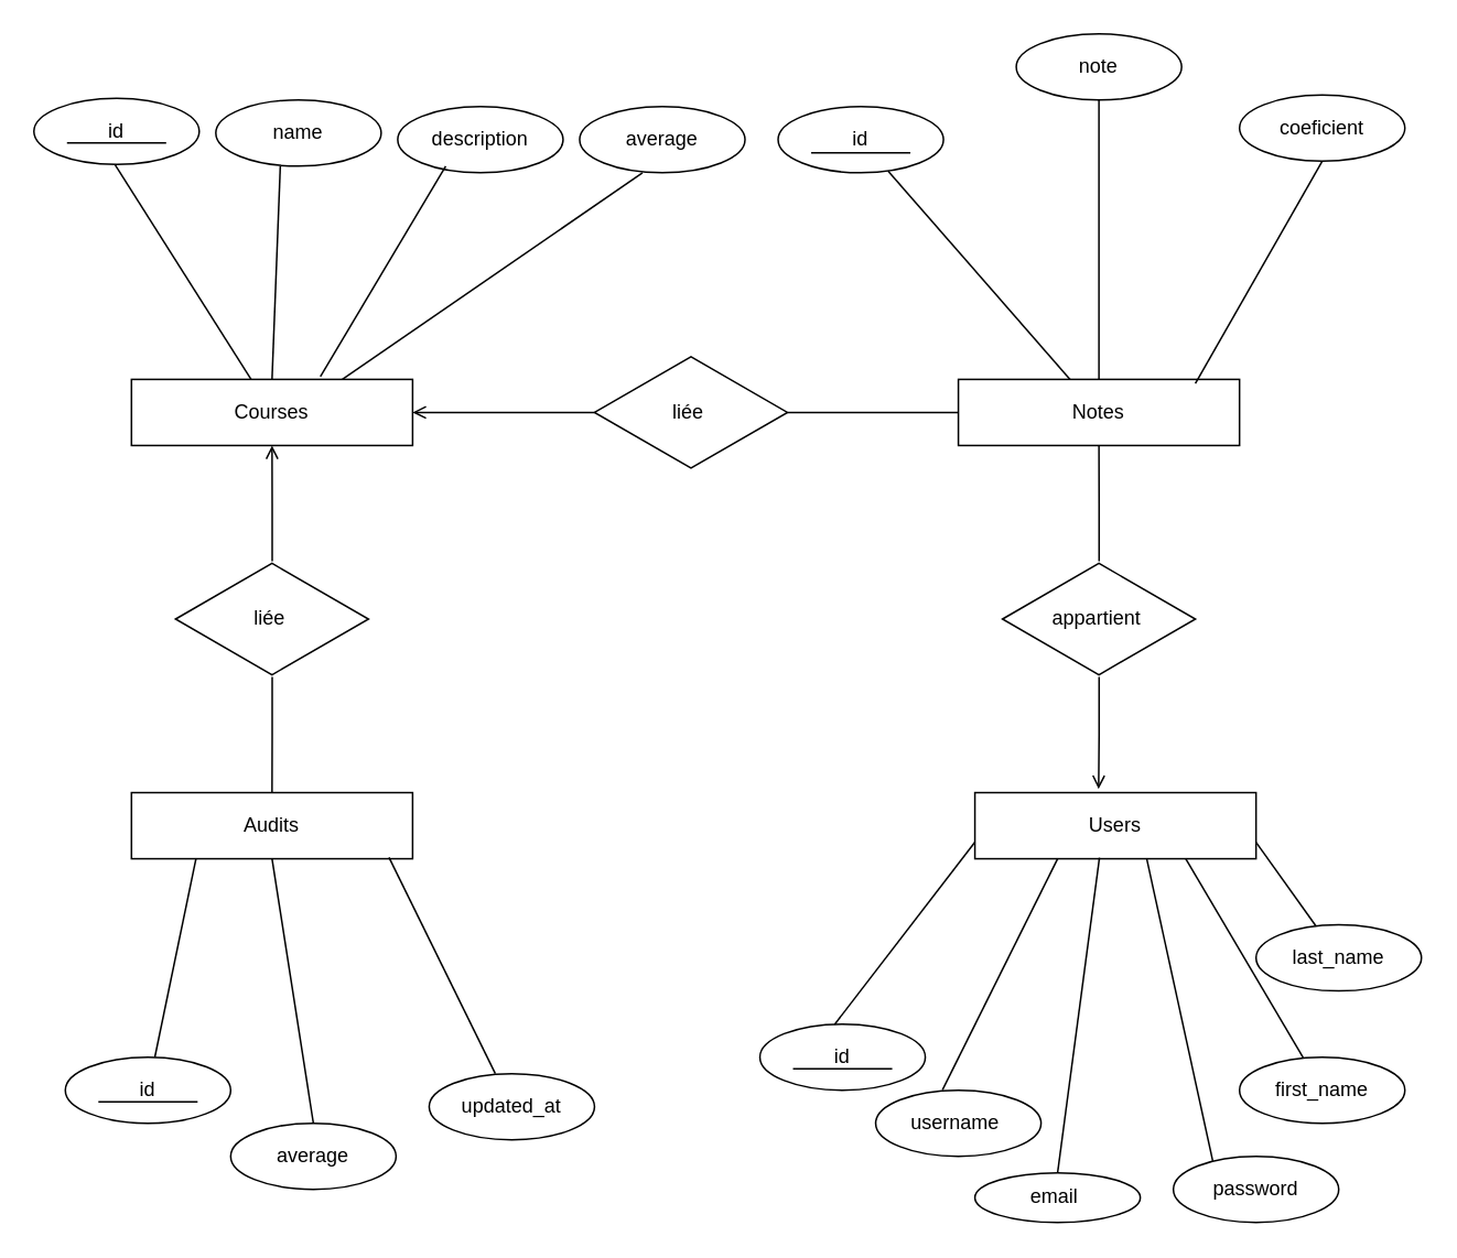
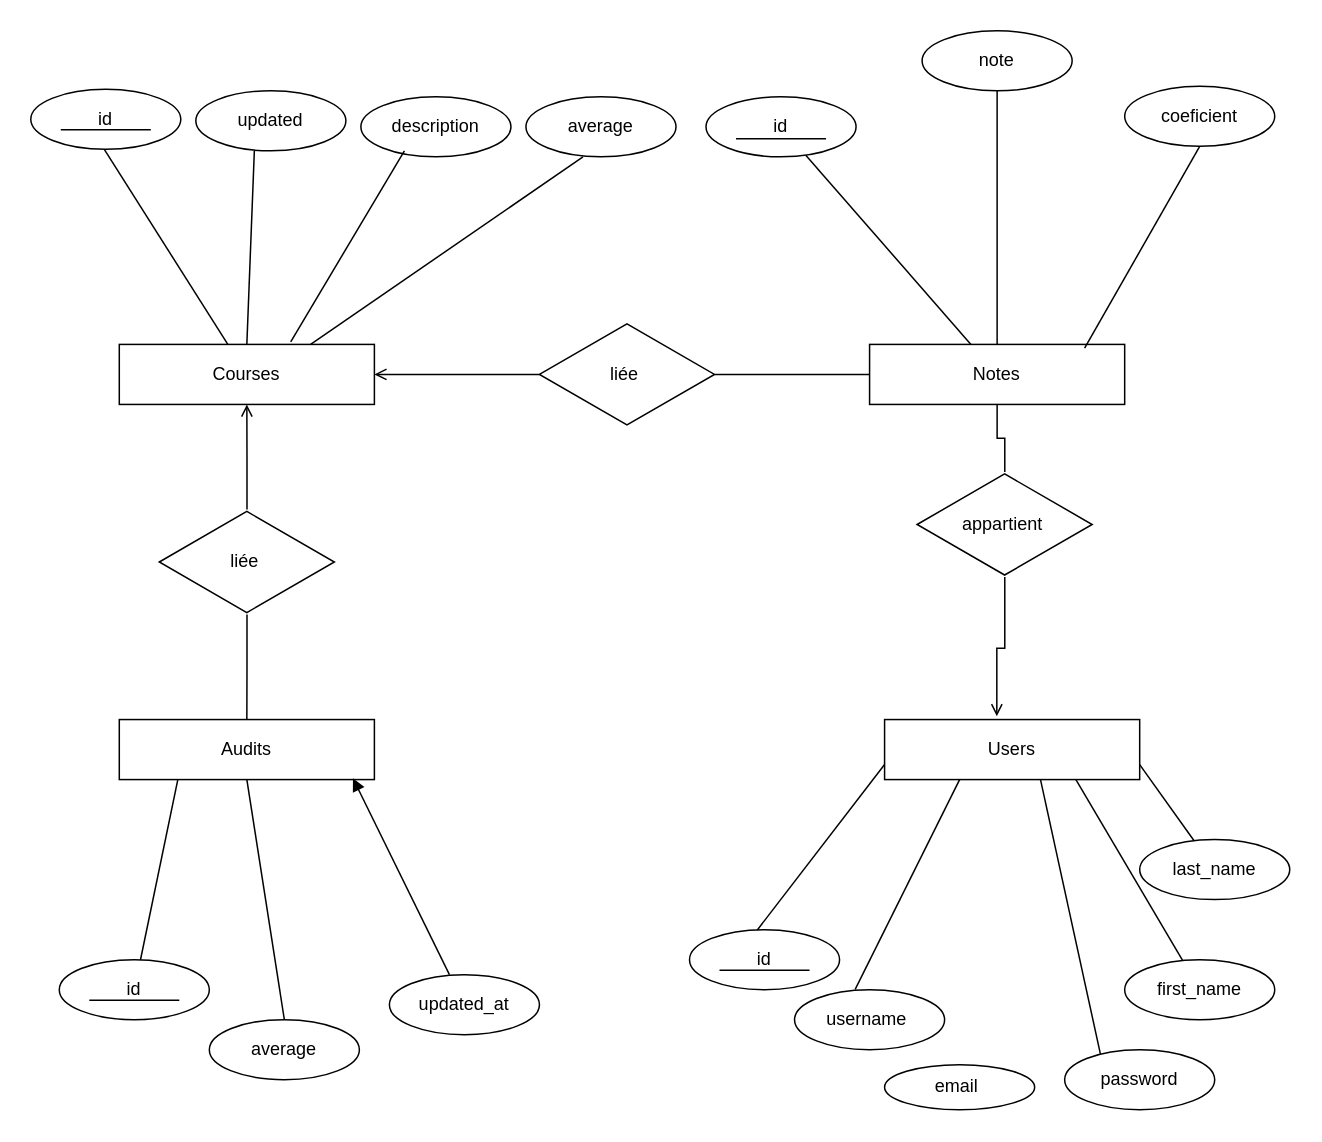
  <mxCell id="0" />
  <mxCell id="1" parent="0" />
- <mxCell id="2" value="name" style="ellipse;whiteSpace=wrap;html=1;align=center;newEdgeStyle={&quot;edgeStyle&quot;:&quot;entityRelationEdgeStyle&quot;,&quot;startArrow&quot;:&quot;none&quot;,&quot;endArrow&quot;:&quot;none&quot;,&quot;segment&quot;:10,&quot;curved&quot;:1,&quot;sourcePerimeterSpacing&quot;:0,&quot;targetPerimeterSpacing&quot;:0};treeFolding=1;treeMoving=1;" vertex="1" parent="1"><mxGeometry x="130" y="60" width="100" height="40" as="geometry" /></mxCell>
+ <mxCell id="2" value="updated" style="ellipse;whiteSpace=wrap;html=1;align=center;newEdgeStyle={&quot;edgeStyle&quot;:&quot;entityRelationEdgeStyle&quot;,&quot;startArrow&quot;:&quot;none&quot;,&quot;endArrow&quot;:&quot;none&quot;,&quot;segment&quot;:10,&quot;curved&quot;:1,&quot;sourcePerimeterSpacing&quot;:0,&quot;targetPerimeterSpacing&quot;:0};treeFolding=1;treeMoving=1;" vertex="1" parent="1"><mxGeometry x="130" y="60" width="100" height="40" as="geometry" /></mxCell>
  <mxCell id="3" value="description" style="ellipse;whiteSpace=wrap;html=1;align=center;newEdgeStyle={&quot;edgeStyle&quot;:&quot;entityRelationEdgeStyle&quot;,&quot;startArrow&quot;:&quot;none&quot;,&quot;endArrow&quot;:&quot;none&quot;,&quot;segment&quot;:10,&quot;curved&quot;:1,&quot;sourcePerimeterSpacing&quot;:0,&quot;targetPerimeterSpacing&quot;:0};treeFolding=1;treeMoving=1;" vertex="1" parent="1"><mxGeometry x="240" y="64" width="100" height="40" as="geometry" /></mxCell>
  <mxCell id="4" value="average" style="ellipse;whiteSpace=wrap;html=1;align=center;newEdgeStyle={&quot;edgeStyle&quot;:&quot;entityRelationEdgeStyle&quot;,&quot;startArrow&quot;:&quot;none&quot;,&quot;endArrow&quot;:&quot;none&quot;,&quot;segment&quot;:10,&quot;curved&quot;:1,&quot;sourcePerimeterSpacing&quot;:0,&quot;targetPerimeterSpacing&quot;:0};treeFolding=1;treeMoving=1;" vertex="1" parent="1"><mxGeometry x="350" y="64" width="100" height="40" as="geometry" /></mxCell>
  <mxCell id="5" value="id" style="ellipse;whiteSpace=wrap;html=1;align=center;newEdgeStyle={&quot;edgeStyle&quot;:&quot;entityRelationEdgeStyle&quot;,&quot;startArrow&quot;:&quot;none&quot;,&quot;endArrow&quot;:&quot;none&quot;,&quot;segment&quot;:10,&quot;curved&quot;:1,&quot;sourcePerimeterSpacing&quot;:0,&quot;targetPerimeterSpacing&quot;:0};treeFolding=1;treeMoving=1;" vertex="1" parent="1"><mxGeometry x="470" y="64" width="100" height="40" as="geometry" /></mxCell>
  <mxCell id="6" value="note" style="ellipse;whiteSpace=wrap;html=1;align=center;newEdgeStyle={&quot;edgeStyle&quot;:&quot;entityRelationEdgeStyle&quot;,&quot;startArrow&quot;:&quot;none&quot;,&quot;endArrow&quot;:&quot;none&quot;,&quot;segment&quot;:10,&quot;curved&quot;:1,&quot;sourcePerimeterSpacing&quot;:0,&quot;targetPerimeterSpacing&quot;:0};treeFolding=1;treeMoving=1;" vertex="1" parent="1"><mxGeometry x="614" y="20" width="100" height="40" as="geometry" /></mxCell>
  <mxCell id="7" value="coeficient" style="ellipse;whiteSpace=wrap;html=1;align=center;newEdgeStyle={&quot;edgeStyle&quot;:&quot;entityRelationEdgeStyle&quot;,&quot;startArrow&quot;:&quot;none&quot;,&quot;endArrow&quot;:&quot;none&quot;,&quot;segment&quot;:10,&quot;curved&quot;:1,&quot;sourcePerimeterSpacing&quot;:0,&quot;targetPerimeterSpacing&quot;:0};treeFolding=1;treeMoving=1;" vertex="1" parent="1"><mxGeometry x="749" y="57" width="100" height="40" as="geometry" /></mxCell>
  <mxCell id="8" value="" style="line;strokeWidth=1;html=1;perimeter=backbonePerimeter;points=[];outlineConnect=0;" vertex="1" parent="1"><mxGeometry x="490" y="87" width="60" height="10" as="geometry" /></mxCell>
  <mxCell id="9" value="Courses" style="rounded=0;whiteSpace=wrap;html=1;" vertex="1" parent="1"><mxGeometry x="79" y="229" width="170" height="40" as="geometry" /></mxCell>
  <mxCell id="10" value="" style="endArrow=none;html=1;rounded=0;" edge="1" parent="1" source="9"><mxGeometry width="50" height="50" relative="1" as="geometry"><mxPoint y="149" as="sourcePoint" x="19" /><mxPoint x="69" y="99" as="targetPoint" /></mxGeometry></mxCell>
  <mxCell id="11" value="" style="endArrow=none;html=1;rounded=0;exitX=0.5;exitY=0;exitDx=0;exitDy=0;" edge="1" parent="1" source="9"><mxGeometry width="50" height="50" relative="1" as="geometry"><mxPoint x="179" y="250" as="sourcePoint" /><mxPoint x="169" y="100" as="targetPoint" /></mxGeometry></mxCell>
  <mxCell id="12" value="" style="endArrow=none;html=1;rounded=0;exitX=0.672;exitY=-0.042;exitDx=0;exitDy=0;exitPerimeter=0;" edge="1" parent="1" source="9"><mxGeometry width="50" height="50" relative="1" as="geometry"><mxPoint x="240" y="251" as="sourcePoint" /><mxPoint x="269" y="100" as="targetPoint" /></mxGeometry></mxCell>
  <mxCell id="13" value="" style="endArrow=none;html=1;rounded=0;exitX=0.75;exitY=0;exitDx=0;exitDy=0;" edge="1" parent="1" source="9"><mxGeometry width="50" height="50" relative="1" as="geometry"><mxPoint x="359" y="255" as="sourcePoint" /><mxPoint x="388" y="104" as="targetPoint" /></mxGeometry></mxCell>
  <mxCell id="14" value="Notes" style="rounded=0;whiteSpace=wrap;html=1;" vertex="1" parent="1"><mxGeometry x="579" y="229" width="170" height="40" as="geometry" /></mxCell>
  <mxCell id="15" value="" style="endArrow=none;html=1;rounded=0;" edge="1" parent="1" source="14" target="5"><mxGeometry width="50" height="50" relative="1" as="geometry"><mxPoint x="469" y="189" as="sourcePoint" /><mxPoint x="519" y="139" as="targetPoint" /></mxGeometry></mxCell>
  <mxCell id="16" value="" style="endArrow=none;html=1;rounded=0;exitX=0.5;exitY=0;exitDx=0;exitDy=0;entryX=0.5;entryY=1;entryDx=0;entryDy=0;" edge="1" parent="1" source="14" target="6"><mxGeometry width="50" height="50" relative="1" as="geometry"><mxPoint x="579" y="249" as="sourcePoint" /><mxPoint x="599" y="59" as="targetPoint" /></mxGeometry></mxCell>
  <mxCell id="17" value="" style="endArrow=none;html=1;rounded=0;fontStyle=1;entryX=0.5;entryY=1;entryDx=0;entryDy=0;exitX=0.843;exitY=0.063;exitDx=0;exitDy=0;exitPerimeter=0;" edge="1" parent="1" source="14" target="7"><mxGeometry width="50" height="50" relative="1" as="geometry"><mxPoint x="659" y="294" as="sourcePoint" /><mxPoint x="679" y="104" as="targetPoint" /></mxGeometry></mxCell>
  <mxCell id="18" style="edgeStyle=orthogonalEdgeStyle;rounded=0;orthogonalLoop=1;jettySize=auto;html=1;jumpStyle=line;endArrow=none;endFill=0;" edge="1" parent="1" source="20" target="14"><mxGeometry relative="1" as="geometry" /></mxCell>
  <mxCell id="19" style="edgeStyle=orthogonalEdgeStyle;rounded=0;orthogonalLoop=1;jettySize=auto;html=1;entryX=1;entryY=0.5;entryDx=0;entryDy=0;endArrow=open;endFill=0;" edge="1" parent="1" source="20" target="9"><mxGeometry relative="1" as="geometry" /></mxCell>
  <mxCell id="20" value="liée&amp;nbsp;" style="html=1;whiteSpace=wrap;aspect=fixed;shape=isoRectangle;" vertex="1" parent="1"><mxGeometry x="359" y="214" width="116.67" height="70" as="geometry" /></mxCell>
  <mxCell id="21" value="Users" style="rounded=0;whiteSpace=wrap;html=1;" vertex="1" parent="1"><mxGeometry x="589" y="479" width="170" height="40" as="geometry" /></mxCell>
  <mxCell id="22" style="edgeStyle=orthogonalEdgeStyle;rounded=0;orthogonalLoop=1;jettySize=auto;html=1;endArrow=none;endFill=0;" edge="1" parent="1" source="23" target="14"><mxGeometry relative="1" as="geometry" /></mxCell>
- <mxCell id="23" value="appartient&amp;nbsp;" style="html=1;whiteSpace=wrap;aspect=fixed;shape=isoRectangle;" vertex="1" parent="1"><mxGeometry x="605.67" y="339" width="116.67" height="70" as="geometry" /></mxCell>
+ <mxCell id="23" value="appartient&amp;nbsp;" style="html=1;whiteSpace=wrap;aspect=fixed;shape=isoRectangle;" vertex="1" parent="1"><mxGeometry x="610.67" y="314" width="116.67" height="70" as="geometry" /></mxCell>
  <mxCell id="24" value="Audits" style="rounded=0;whiteSpace=wrap;html=1;" vertex="1" parent="1"><mxGeometry x="79" y="479" width="170" height="40" as="geometry" /></mxCell>
  <mxCell id="25" style="edgeStyle=orthogonalEdgeStyle;rounded=0;orthogonalLoop=1;jettySize=auto;html=1;entryX=0.5;entryY=1;entryDx=0;entryDy=0;endArrow=open;endFill=0;" edge="1" parent="1" source="27" target="9"><mxGeometry relative="1" as="geometry" /></mxCell>
  <mxCell id="26" style="edgeStyle=orthogonalEdgeStyle;rounded=0;orthogonalLoop=1;jettySize=auto;html=1;entryX=0.5;entryY=0;entryDx=0;entryDy=0;endArrow=none;endFill=0;" edge="1" parent="1" source="27" target="24"><mxGeometry relative="1" as="geometry" /></mxCell>
  <mxCell id="27" value="liée&amp;nbsp;" style="html=1;whiteSpace=wrap;aspect=fixed;shape=isoRectangle;" vertex="1" parent="1"><mxGeometry x="105.67" y="339" width="116.67" height="70" as="geometry" /></mxCell>
  <mxCell id="28" value="" style="group" vertex="1" connectable="0" parent="1"><mxGeometry x="20" y="59" width="100" height="40" as="geometry" /></mxCell>
  <mxCell id="29" value="id" style="ellipse;whiteSpace=wrap;html=1;align=center;newEdgeStyle={&quot;edgeStyle&quot;:&quot;entityRelationEdgeStyle&quot;,&quot;startArrow&quot;:&quot;none&quot;,&quot;endArrow&quot;:&quot;none&quot;,&quot;segment&quot;:10,&quot;curved&quot;:1,&quot;sourcePerimeterSpacing&quot;:0,&quot;targetPerimeterSpacing&quot;:0};treeFolding=1;treeMoving=1;" vertex="1" parent="28"><mxGeometry width="100" height="40" as="geometry" /></mxCell>
  <mxCell id="30" value="" style="line;strokeWidth=1;html=1;perimeter=backbonePerimeter;points=[];outlineConnect=0;" vertex="1" parent="28"><mxGeometry x="20" y="22" width="60" height="10" as="geometry" /></mxCell>
  <mxCell id="31" value="" style="group" vertex="1" connectable="0" parent="1"><mxGeometry x="39" y="639" width="100" height="40" as="geometry" /></mxCell>
  <mxCell id="32" value="id" style="ellipse;whiteSpace=wrap;html=1;align=center;newEdgeStyle={&quot;edgeStyle&quot;:&quot;entityRelationEdgeStyle&quot;,&quot;startArrow&quot;:&quot;none&quot;,&quot;endArrow&quot;:&quot;none&quot;,&quot;segment&quot;:10,&quot;curved&quot;:1,&quot;sourcePerimeterSpacing&quot;:0,&quot;targetPerimeterSpacing&quot;:0};treeFolding=1;treeMoving=1;" vertex="1" parent="31"><mxGeometry width="100" height="40" as="geometry" /></mxCell>
  <mxCell id="33" value="" style="line;strokeWidth=1;html=1;perimeter=backbonePerimeter;points=[];outlineConnect=0;" vertex="1" parent="31"><mxGeometry x="20" y="22" width="60" height="10" as="geometry" /></mxCell>
  <mxCell id="34" value="" style="group" vertex="1" connectable="0" parent="1"><mxGeometry x="459" y="619" width="100" height="40" as="geometry" /></mxCell>
  <mxCell id="35" value="id" style="ellipse;whiteSpace=wrap;html=1;align=center;newEdgeStyle={&quot;edgeStyle&quot;:&quot;entityRelationEdgeStyle&quot;,&quot;startArrow&quot;:&quot;none&quot;,&quot;endArrow&quot;:&quot;none&quot;,&quot;segment&quot;:10,&quot;curved&quot;:1,&quot;sourcePerimeterSpacing&quot;:0,&quot;targetPerimeterSpacing&quot;:0};treeFolding=1;treeMoving=1;" vertex="1" parent="34"><mxGeometry width="100" height="40" as="geometry" /></mxCell>
  <mxCell id="36" value="" style="line;strokeWidth=1;html=1;perimeter=backbonePerimeter;points=[];outlineConnect=0;" vertex="1" parent="34"><mxGeometry x="20" y="22" width="60" height="10" as="geometry" /></mxCell>
  <mxCell id="37" value="" style="endArrow=none;html=1;rounded=0;exitX=0.452;exitY=0.005;exitDx=0;exitDy=0;exitPerimeter=0;" edge="1" parent="1" source="35"><mxGeometry width="50" height="50" relative="1" as="geometry"><mxPoint x="539" y="559" as="sourcePoint" /><mxPoint x="589" y="509" as="targetPoint" /></mxGeometry></mxCell>
  <mxCell id="38" value="username&amp;nbsp;" style="ellipse;whiteSpace=wrap;html=1;align=center;newEdgeStyle={&quot;edgeStyle&quot;:&quot;entityRelationEdgeStyle&quot;,&quot;startArrow&quot;:&quot;none&quot;,&quot;endArrow&quot;:&quot;none&quot;,&quot;segment&quot;:10,&quot;curved&quot;:1,&quot;sourcePerimeterSpacing&quot;:0,&quot;targetPerimeterSpacing&quot;:0};treeFolding=1;treeMoving=1;" vertex="1" parent="1"><mxGeometry x="529" y="659" width="100" height="40" as="geometry" /></mxCell>
  <mxCell id="39" value="password" style="ellipse;whiteSpace=wrap;html=1;align=center;newEdgeStyle={&quot;edgeStyle&quot;:&quot;entityRelationEdgeStyle&quot;,&quot;startArrow&quot;:&quot;none&quot;,&quot;endArrow&quot;:&quot;none&quot;,&quot;segment&quot;:10,&quot;curved&quot;:1,&quot;sourcePerimeterSpacing&quot;:0,&quot;targetPerimeterSpacing&quot;:0};treeFolding=1;treeMoving=1;" vertex="1" parent="1"><mxGeometry x="709" y="699" width="100" height="40" as="geometry" /></mxCell>
  <mxCell id="40" style="edgeStyle=orthogonalEdgeStyle;rounded=0;orthogonalLoop=1;jettySize=auto;html=1;entryX=0.44;entryY=-0.055;entryDx=0;entryDy=0;entryPerimeter=0;endArrow=open;endFill=0;" edge="1" parent="1" source="23" target="21"><mxGeometry relative="1" as="geometry" /></mxCell>
  <mxCell id="41" value="email&amp;nbsp;" style="ellipse;whiteSpace=wrap;html=1;align=center;newEdgeStyle={&quot;edgeStyle&quot;:&quot;entityRelationEdgeStyle&quot;,&quot;startArrow&quot;:&quot;none&quot;,&quot;endArrow&quot;:&quot;none&quot;,&quot;segment&quot;:10,&quot;curved&quot;:1,&quot;sourcePerimeterSpacing&quot;:0,&quot;targetPerimeterSpacing&quot;:0};treeFolding=1;treeMoving=1;" vertex="1" parent="1"><mxGeometry x="589" y="709" width="100" height="30" as="geometry" /></mxCell>
  <mxCell id="42" value="first_name" style="ellipse;whiteSpace=wrap;html=1;align=center;newEdgeStyle={&quot;edgeStyle&quot;:&quot;entityRelationEdgeStyle&quot;,&quot;startArrow&quot;:&quot;none&quot;,&quot;endArrow&quot;:&quot;none&quot;,&quot;segment&quot;:10,&quot;curved&quot;:1,&quot;sourcePerimeterSpacing&quot;:0,&quot;targetPerimeterSpacing&quot;:0};treeFolding=1;treeMoving=1;" vertex="1" parent="1"><mxGeometry x="749" y="639" width="100" height="40" as="geometry" /></mxCell>
  <mxCell id="43" value="last_name" style="ellipse;whiteSpace=wrap;html=1;align=center;newEdgeStyle={&quot;edgeStyle&quot;:&quot;entityRelationEdgeStyle&quot;,&quot;startArrow&quot;:&quot;none&quot;,&quot;endArrow&quot;:&quot;none&quot;,&quot;segment&quot;:10,&quot;curved&quot;:1,&quot;sourcePerimeterSpacing&quot;:0,&quot;targetPerimeterSpacing&quot;:0};treeFolding=1;treeMoving=1;" vertex="1" parent="1"><mxGeometry x="759" y="559" width="100" height="40" as="geometry" /></mxCell>
  <mxCell id="44" value="" style="endArrow=none;html=1;rounded=0;exitX=0.404;exitY=-0.004;exitDx=0;exitDy=0;exitPerimeter=0;" edge="1" parent="1" source="38"><mxGeometry width="50" height="50" relative="1" as="geometry"><mxPoint x="589" y="569" as="sourcePoint" /><mxPoint x="639" y="519" as="targetPoint" /></mxGeometry></mxCell>
- <mxCell id="45" value="" style="endArrow=none;html=1;rounded=0;exitX=0.5;exitY=0;exitDx=0;exitDy=0;entryX=0.443;entryY=0.985;entryDx=0;entryDy=0;entryPerimeter=0;" edge="1" parent="1" source="41" target="21"><mxGeometry width="50" height="50" relative="1" as="geometry"><mxPoint x="579" y="669" as="sourcePoint" /><mxPoint x="649" y="529" as="targetPoint" /></mxGeometry></mxCell>
  <mxCell id="46" value="" style="endArrow=none;html=1;rounded=0;entryX=1;entryY=0.75;entryDx=0;entryDy=0;" edge="1" parent="1" source="43" target="21"><mxGeometry width="50" height="50" relative="1" as="geometry"><mxPoint x="649" y="719" as="sourcePoint" /><mxPoint x="674" y="528" as="targetPoint" /></mxGeometry></mxCell>
  <mxCell id="47" value="" style="endArrow=none;html=1;rounded=0;entryX=0.75;entryY=1;entryDx=0;entryDy=0;" edge="1" parent="1" source="42" target="21"><mxGeometry width="50" height="50" relative="1" as="geometry"><mxPoint x="659" y="729" as="sourcePoint" /><mxPoint x="684" y="538" as="targetPoint" /></mxGeometry></mxCell>
  <mxCell id="48" value="" style="endArrow=none;html=1;rounded=0;exitX=0.238;exitY=0.07;exitDx=0;exitDy=0;entryX=0.611;entryY=0.996;entryDx=0;entryDy=0;entryPerimeter=0;exitPerimeter=0;" edge="1" parent="1" source="39" target="21"><mxGeometry width="50" height="50" relative="1" as="geometry"><mxPoint x="669" y="739" as="sourcePoint" /><mxPoint x="694" y="548" as="targetPoint" /></mxGeometry></mxCell>
  <mxCell id="49" value="average" style="ellipse;whiteSpace=wrap;html=1;align=center;newEdgeStyle={&quot;edgeStyle&quot;:&quot;entityRelationEdgeStyle&quot;,&quot;startArrow&quot;:&quot;none&quot;,&quot;endArrow&quot;:&quot;none&quot;,&quot;segment&quot;:10,&quot;curved&quot;:1,&quot;sourcePerimeterSpacing&quot;:0,&quot;targetPerimeterSpacing&quot;:0};treeFolding=1;treeMoving=1;" vertex="1" parent="1"><mxGeometry x="139" y="679" width="100" height="40" as="geometry" /></mxCell>
  <mxCell id="50" value="updated_at" style="ellipse;whiteSpace=wrap;html=1;align=center;newEdgeStyle={&quot;edgeStyle&quot;:&quot;entityRelationEdgeStyle&quot;,&quot;startArrow&quot;:&quot;none&quot;,&quot;endArrow&quot;:&quot;none&quot;,&quot;segment&quot;:10,&quot;curved&quot;:1,&quot;sourcePerimeterSpacing&quot;:0,&quot;targetPerimeterSpacing&quot;:0};treeFolding=1;treeMoving=1;" vertex="1" parent="1"><mxGeometry x="259" y="649" width="100" height="40" as="geometry" /></mxCell>
  <mxCell id="51" value="" style="endArrow=none;html=1;rounded=0;" edge="1" parent="1" source="32"><mxGeometry width="50" height="50" relative="1" as="geometry"><mxPoint x="119" y="719" as="sourcePoint" /><mxPoint x="118" y="519" as="targetPoint" /></mxGeometry></mxCell>
  <mxCell id="52" value="" style="endArrow=none;html=1;rounded=0;entryX=0.5;entryY=1;entryDx=0;entryDy=0;exitX=0.5;exitY=0;exitDx=0;exitDy=0;" edge="1" parent="1" source="49" target="24"><mxGeometry width="50" height="50" relative="1" as="geometry"><mxPoint x="119" y="719" as="sourcePoint" /><mxPoint x="169" y="669" as="targetPoint" /></mxGeometry></mxCell>
- <mxCell id="53" value="" style="endArrow=none;html=1;rounded=0;entryX=0.916;entryY=0.979;entryDx=0;entryDy=0;entryPerimeter=0;exitX=0.4;exitY=0;exitDx=0;exitDy=0;exitPerimeter=0;" edge="1" parent="1" source="50" target="24"><mxGeometry width="50" height="50" relative="1" as="geometry"><mxPoint x="119" y="719" as="sourcePoint" /><mxPoint x="169" y="669" as="targetPoint" /></mxGeometry></mxCell>
+ <mxCell id="53" value="" style="endArrow=block;html=1;rounded=0;entryX=0.916;entryY=0.979;entryDx=0;entryDy=0;entryPerimeter=0;exitX=0.4;exitY=0;exitDx=0;exitDy=0;exitPerimeter=0;" edge="1" parent="1" source="50" target="24"><mxGeometry width="50" height="50" relative="1" as="geometry"><mxPoint x="119" y="719" as="sourcePoint" /><mxPoint x="169" y="669" as="targetPoint" /></mxGeometry></mxCell>
